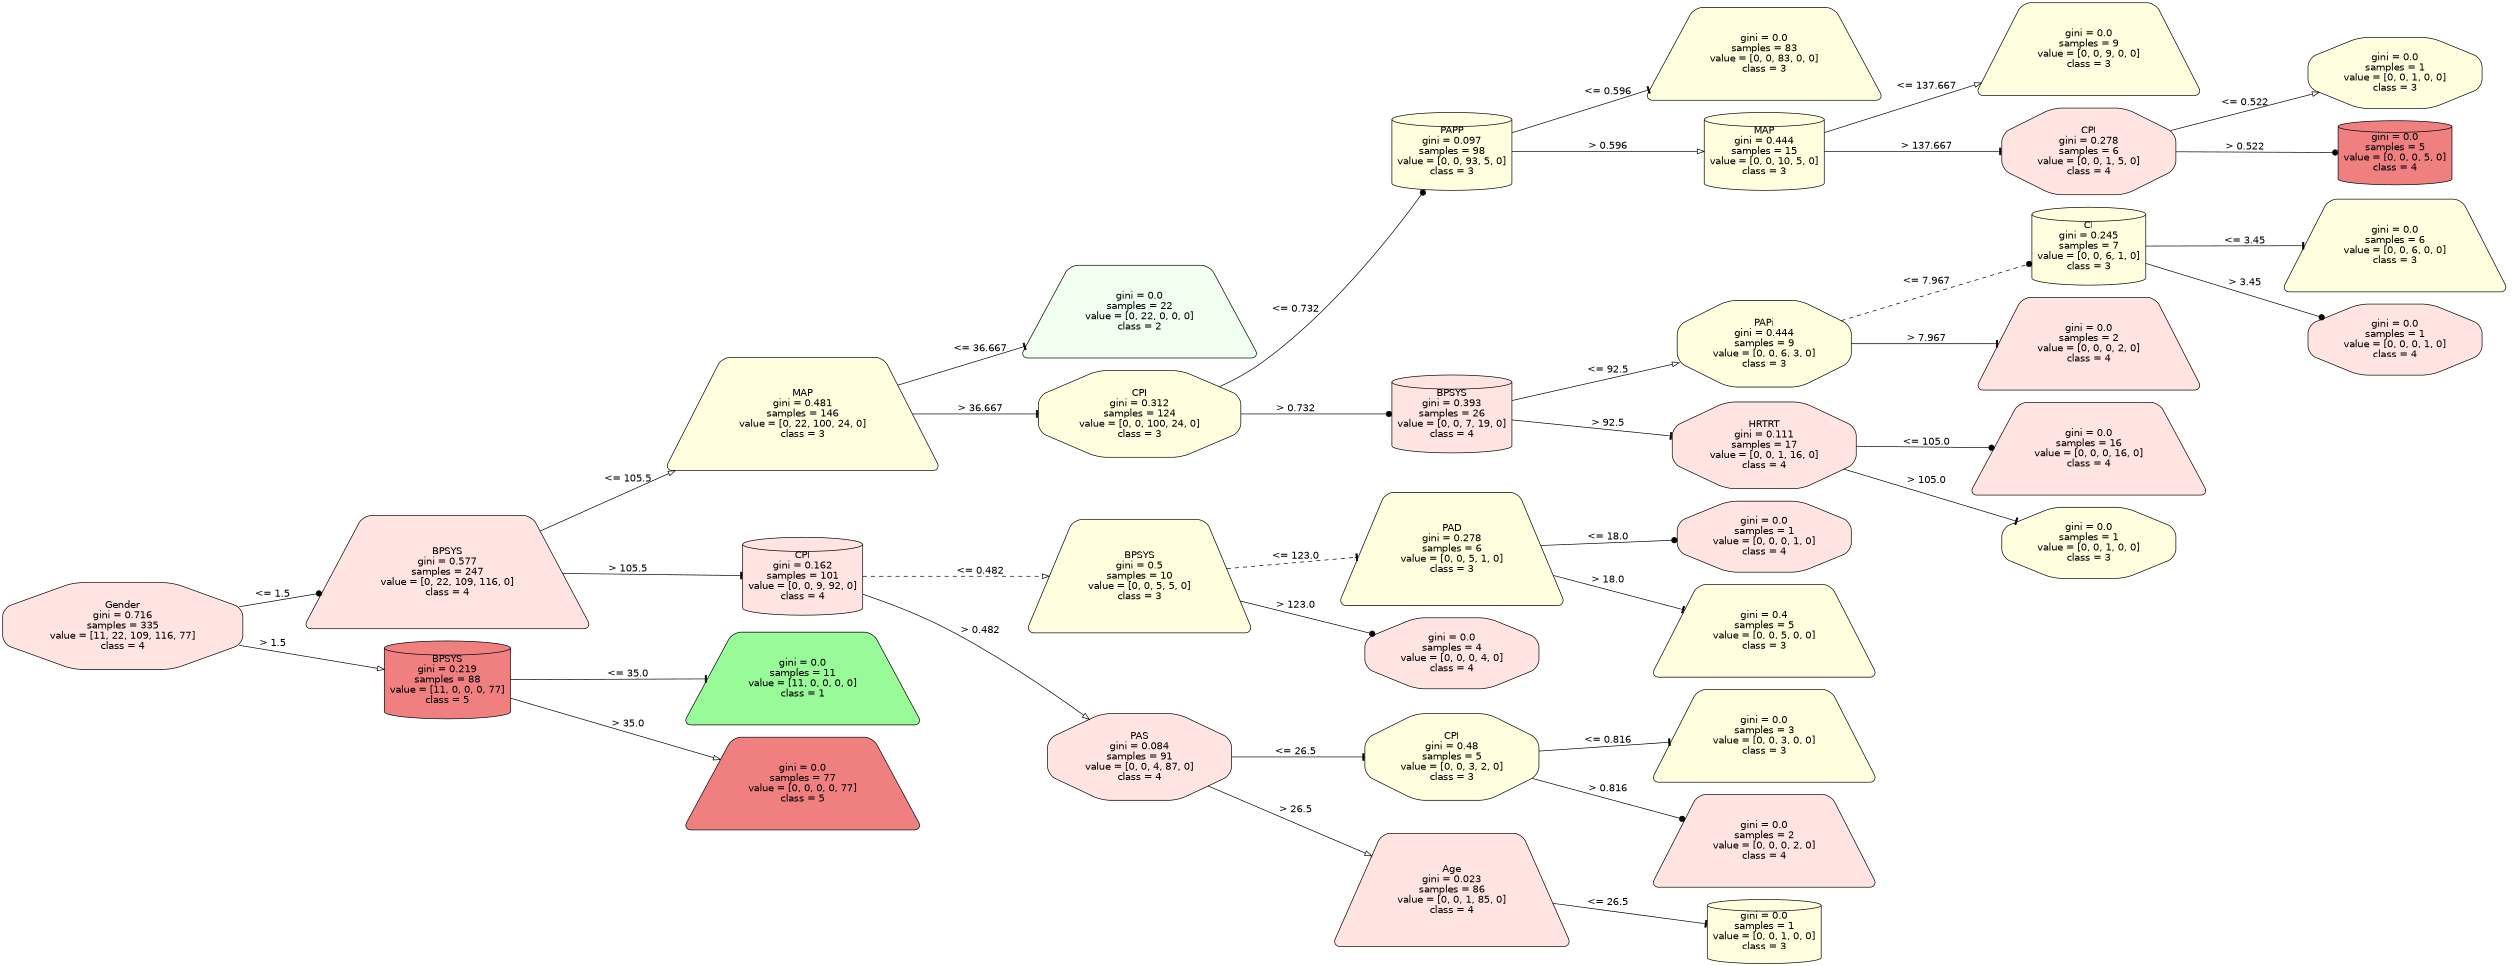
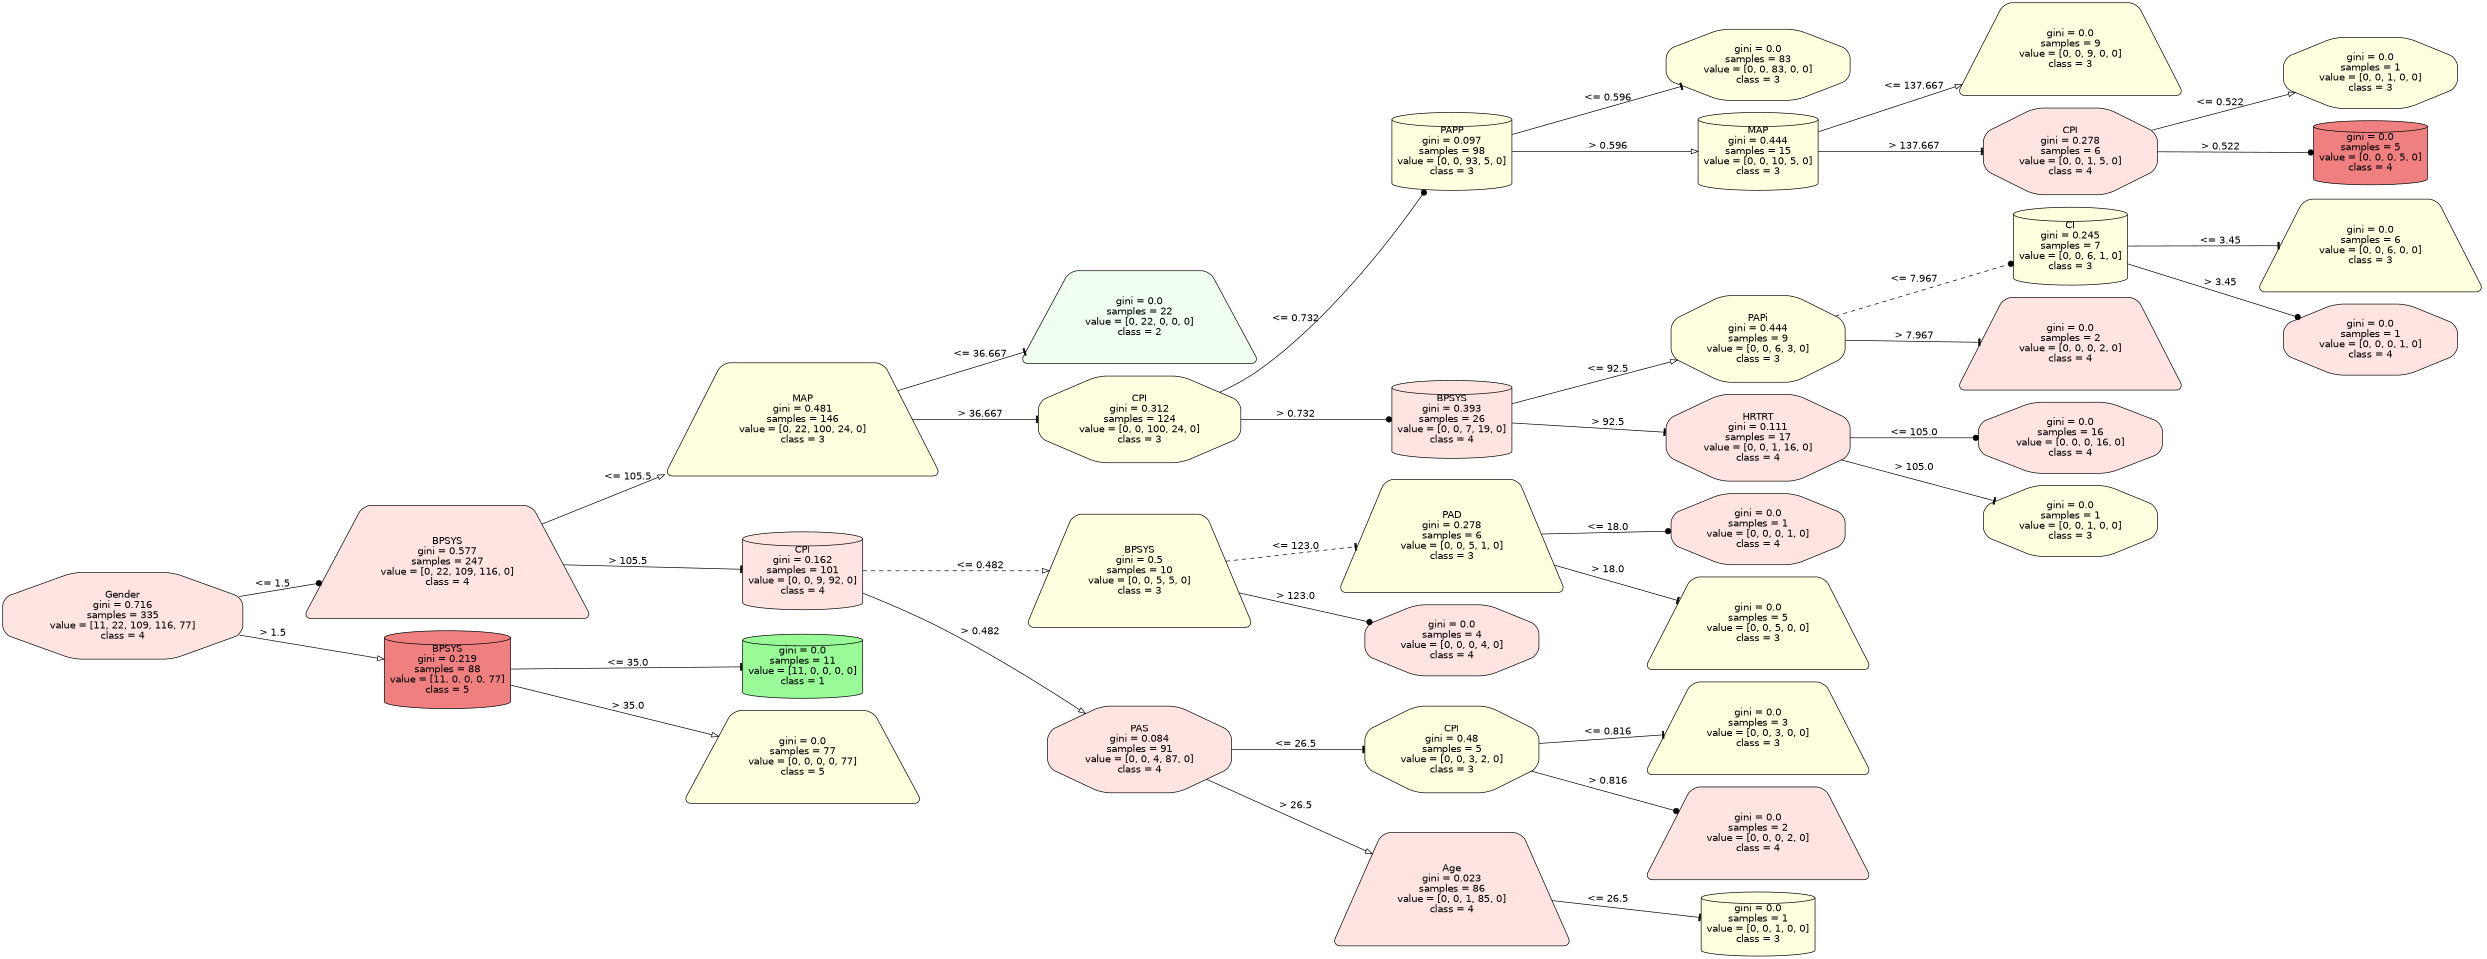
  strict digraph {
    rankdir=LR
    node [color=black fillcolor=lightyellow fontname=helvetica shape=trapezium style="filled, rounded"]
    edge [arrowhead=tee fontname=helvetica op="<=" param=26.5 style=solid]
    n1 [fillcolor=mistyrose height=1.1528 label="Gender\ngini = 0.716\nsamples = 335\nvalue = [11, 22, 109, 116, 77]\nclass = 4" shape=octagon width=2.6667]
    n2 [fillcolor=mistyrose height=1.1528 label="BPSYS\ngini = 0.577\nsamples = 247\nvalue = [0, 22, 109, 116, 0]\nclass = 4" width=2.4583]
    n3 [fillcolor=lightcoral height=1.1528 label="BPSYS\ngini = 0.219\nsamples = 88\nvalue = [11, 0, 0, 0, 77]\nclass = 5" shape=cylinder width=2.1528]
    n4 [height=1.1528 label="MAP\ngini = 0.481\nsamples = 146\nvalue = [0, 22, 100, 24, 0]\nclass = 3" width=2.3611]
    n5 [fillcolor=mistyrose height=1.1528 label="CPI\ngini = 0.162\nsamples = 101\nvalue = [0, 0, 9, 92, 0]\nclass = 4" shape=cylinder width=2.0417]
-   n6 [fillcolor=palegreen height=0.94444 label="gini = 0.0\nsamples = 11\nvalue = [11, 0, 0, 0, 0]\nclass = 1" width=2.0417]
-   n7 [fillcolor=lightcoral height=0.94444 label="gini = 0.0\nsamples = 77\nvalue = [0, 0, 0, 0, 77]\nclass = 5" width=2.0417]
+   n6 [fillcolor=palegreen height=0.94444 label="gini = 0.0\nsamples = 11\nvalue = [11, 0, 0, 0, 0]\nclass = 1" shape=cylinder width=2.0417]
+   n7 [height=0.94444 label="gini = 0.0\nsamples = 77\nvalue = [0, 0, 0, 0, 77]\nclass = 5" width=2.0417]
    n8 [fillcolor=honeydew height=0.94444 label="gini = 0.0\nsamples = 22\nvalue = [0, 22, 0, 0, 0]\nclass = 2" width=2.0417]
    n9 [height=1.1528 label="CPI\ngini = 0.312\nsamples = 124\nvalue = [0, 0, 100, 24, 0]\nclass = 3" shape=octagon width=2.25]
    n10 [height=1.1528 label="BPSYS\ngini = 0.5\nsamples = 10\nvalue = [0, 0, 5, 5, 0]\nclass = 3" width=1.9444]
    n11 [fillcolor=mistyrose height=1.1528 label="PAS\ngini = 0.084\nsamples = 91\nvalue = [0, 0, 4, 87, 0]\nclass = 4" shape=octagon width=2.0417]
    n12 [height=1.1528 label="PAPP\ngini = 0.097\nsamples = 98\nvalue = [0, 0, 93, 5, 0]\nclass = 3" shape=cylinder width=2.0417]
    n13 [fillcolor=mistyrose height=1.1528 label="BPSYS\ngini = 0.393\nsamples = 26\nvalue = [0, 0, 7, 19, 0]\nclass = 4" shape=cylinder width=2.0417]
    n14 [height=1.1528 label="PAD\ngini = 0.278\nsamples = 6\nvalue = [0, 0, 5, 1, 0]\nclass = 3" width=1.9444]
    n15 [fillcolor=mistyrose height=0.94444 label="gini = 0.0\nsamples = 4\nvalue = [0, 0, 0, 4, 0]\nclass = 4" shape=octagon width=1.9444]
    n16 [height=1.1528 label="CPI\ngini = 0.48\nsamples = 5\nvalue = [0, 0, 3, 2, 0]\nclass = 3" shape=octagon width=1.9444]
    n17 [fillcolor=mistyrose height=1.1528 label="Age\ngini = 0.023\nsamples = 86\nvalue = [0, 0, 1, 85, 0]\nclass = 4" width=2.0417]
-   n18 [height=0.94444 label="gini = 0.0\nsamples = 83\nvalue = [0, 0, 83, 0, 0]\nclass = 3" width=2.0417]
+   n18 [height=0.94444 label="gini = 0.0\nsamples = 83\nvalue = [0, 0, 83, 0, 0]\nclass = 3" shape=octagon width=2.0417]
    n19 [height=1.1528 label="MAP\ngini = 0.444\nsamples = 15\nvalue = [0, 0, 10, 5, 0]\nclass = 3" shape=cylinder width=2.0417]
    n20 [height=1.1528 label="PAPi\ngini = 0.444\nsamples = 9\nvalue = [0, 0, 6, 3, 0]\nclass = 3" shape=octagon width=1.9444]
    n21 [fillcolor=mistyrose height=1.1528 label="HRTRT\ngini = 0.111\nsamples = 17\nvalue = [0, 0, 1, 16, 0]\nclass = 4" shape=octagon width=2.0417]
    n22 [height=0.94444 label="gini = 0.0\nsamples = 9\nvalue = [0, 0, 9, 0, 0]\nclass = 3" width=1.9444]
    n23 [fillcolor=mistyrose height=1.1528 label="CPI\ngini = 0.278\nsamples = 6\nvalue = [0, 0, 1, 5, 0]\nclass = 4" shape=octagon width=1.9444]
    n24 [height=1.1528 label="CI\ngini = 0.245\nsamples = 7\nvalue = [0, 0, 6, 1, 0]\nclass = 3" shape=cylinder width=1.9444]
    n25 [fillcolor=mistyrose height=0.94444 label="gini = 0.0\nsamples = 2\nvalue = [0, 0, 0, 2, 0]\nclass = 4" width=1.9444]
-   n26 [fillcolor=mistyrose height=0.94444 label="gini = 0.0\nsamples = 16\nvalue = [0, 0, 0, 16, 0]\nclass = 4" width=2.0417]
+   n26 [fillcolor=mistyrose height=0.94444 label="gini = 0.0\nsamples = 16\nvalue = [0, 0, 0, 16, 0]\nclass = 4" shape=octagon width=2.0417]
    n27 [height=0.94444 label="gini = 0.0\nsamples = 1\nvalue = [0, 0, 1, 0, 0]\nclass = 3" shape=octagon width=1.9444]
    n28 [height=0.94444 label="gini = 0.0\nsamples = 1\nvalue = [0, 0, 1, 0, 0]\nclass = 3" shape=octagon width=1.9444]
    n29 [fillcolor=lightcoral height=0.94444 label="gini = 0.0\nsamples = 5\nvalue = [0, 0, 0, 5, 0]\nclass = 4" shape=cylinder width=1.9444]
    n30 [height=0.94444 label="gini = 0.0\nsamples = 6\nvalue = [0, 0, 6, 0, 0]\nclass = 3" width=1.9444]
    n31 [fillcolor=mistyrose height=0.94444 label="gini = 0.0\nsamples = 1\nvalue = [0, 0, 0, 1, 0]\nclass = 4" shape=octagon width=1.9444]
    n32 [fillcolor=mistyrose height=0.94444 label="gini = 0.0\nsamples = 1\nvalue = [0, 0, 0, 1, 0]\nclass = 4" shape=octagon width=1.9444]
-   n33 [height=0.94444 label="gini = 0.4\nsamples = 5\nvalue = [0, 0, 5, 0, 0]\nclass = 3" width=1.9444]
+   n33 [height=0.94444 label="gini = 0.0\nsamples = 5\nvalue = [0, 0, 5, 0, 0]\nclass = 3" width=1.9444]
    n34 [height=0.94444 label="gini = 0.0\nsamples = 3\nvalue = [0, 0, 3, 0, 0]\nclass = 3" width=1.9444]
    n35 [fillcolor=mistyrose height=0.94444 label="gini = 0.0\nsamples = 2\nvalue = [0, 0, 0, 2, 0]\nclass = 4" width=1.9444]
    n36 [height=0.94444 label="gini = 0.0\nsamples = 1\nvalue = [0, 0, 1, 0, 0]\nclass = 3" shape=cylinder width=1.9444]
    n1 -> n2 [arrowhead=dot label="<= 1.5" labelangle=45 labeldistance=2.5 param=1.5]
    n1 -> n3 [arrowhead=onormal label="> 1.5" labelangle=-45 labeldistance=2.5 op=">" param=1.5]
    n2 -> n4 [arrowhead=onormal label="<= 105.5" param=105.5]
    n2 -> n5 [label="> 105.5" op=">" param=105.5]
    n3 -> n6 [label="<= 35.0" param=35.0]
    n3 -> n7 [arrowhead=onormal label="> 35.0" op=">" param=35.0]
    n4 -> n8 [label="<= 36.667" param=36.667]
    n4 -> n9 [label="> 36.667" op=">" param=36.667]
    n5 -> n10 [arrowhead=onormal label="<= 0.482" param=0.482 style=dashed]
    n5 -> n11 [arrowhead=onormal label="> 0.482" op=">" param=0.482]
    n9 -> n12 [arrowhead=dot label="<= 0.732" param=0.732]
    n9 -> n13 [arrowhead=dot label="> 0.732" op=">" param=0.732]
    n10 -> n14 [label="<= 123.0" param=123.0 style=dashed]
    n10 -> n15 [arrowhead=dot label="> 123.0" op=">" param=123.0]
    n11 -> n16 [label="<= 26.5"]
    n11 -> n17 [arrowhead=onormal label="> 26.5" op=">"]
    n12 -> n18 [label="<= 0.596" param=0.596]
    n12 -> n19 [arrowhead=onormal label="> 0.596" op=">" param=0.596]
    n13 -> n20 [arrowhead=onormal label="<= 92.5" param=92.5]
    n13 -> n21 [label="> 92.5" op=">" param=92.5]
    n14 -> n32 [arrowhead=dot label="<= 18.0" param=18.0]
    n14 -> n33 [label="> 18.0" op=">" param=18.0]
    n16 -> n34 [label="<= 0.816" param=0.816]
    n16 -> n35 [arrowhead=dot label="> 0.816" op=">" param=0.816]
    n17 -> n36 [label="<= 26.5"]
    n19 -> n22 [arrowhead=onormal label="<= 137.667" param=137.667]
    n19 -> n23 [label="> 137.667" op=">" param=137.667]
    n20 -> n24 [arrowhead=dot label="<= 7.967" param=7.967 style=dashed]
    n20 -> n25 [label="> 7.967" op=">" param=7.967]
    n21 -> n26 [arrowhead=dot label="<= 105.0" param=105.0]
    n21 -> n27 [label="> 105.0" op=">" param=105.0]
    n23 -> n28 [arrowhead=onormal label="<= 0.522" param=0.522]
    n23 -> n29 [arrowhead=dot label="> 0.522" op=">" param=0.522]
    n24 -> n30 [label="<= 3.45" param=3.45]
    n24 -> n31 [arrowhead=dot label="> 3.45" op=">" param=3.45]
  }
